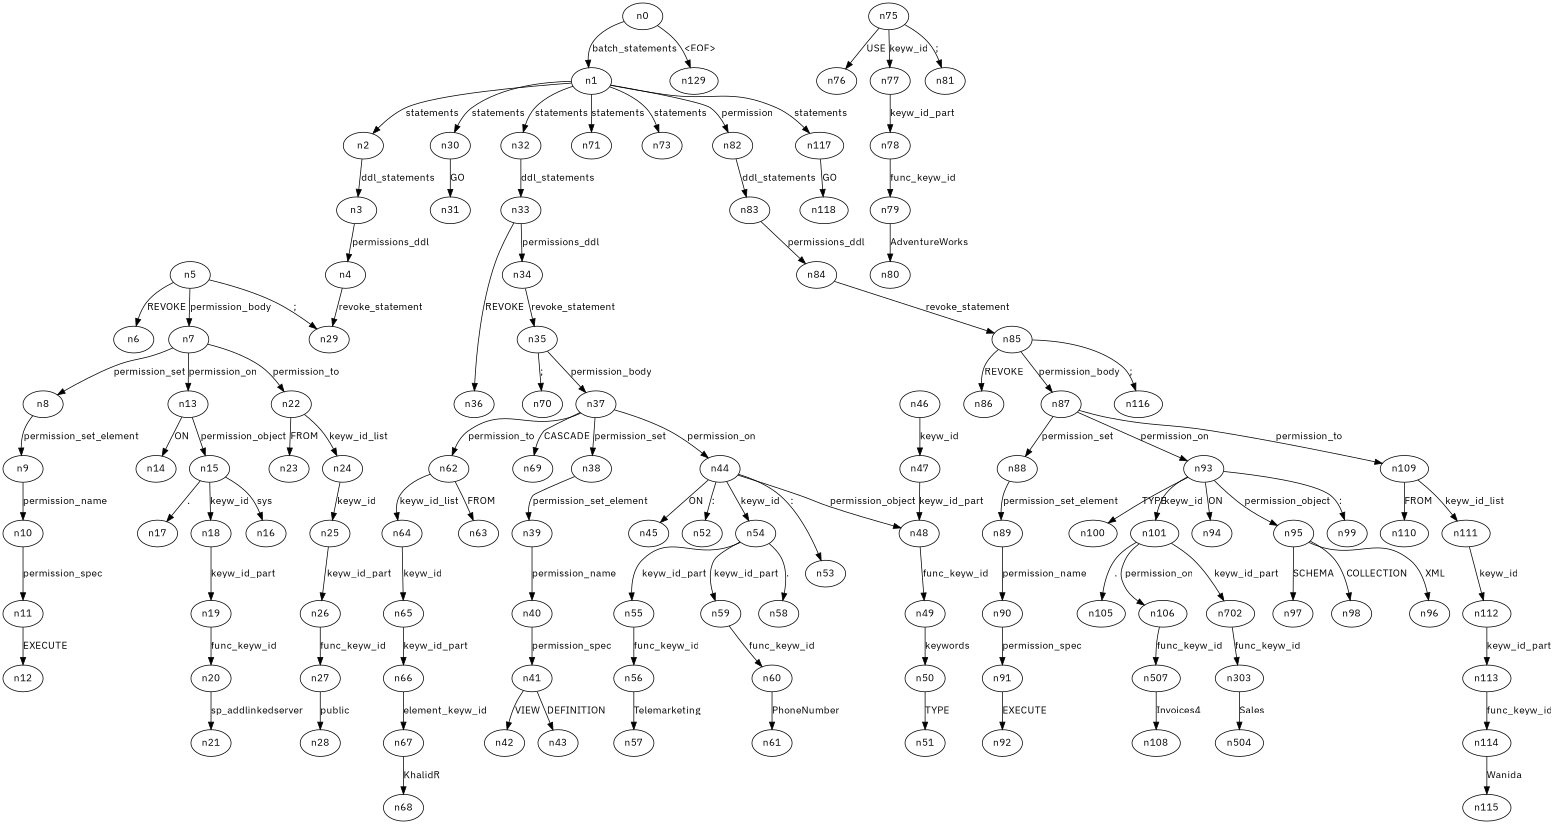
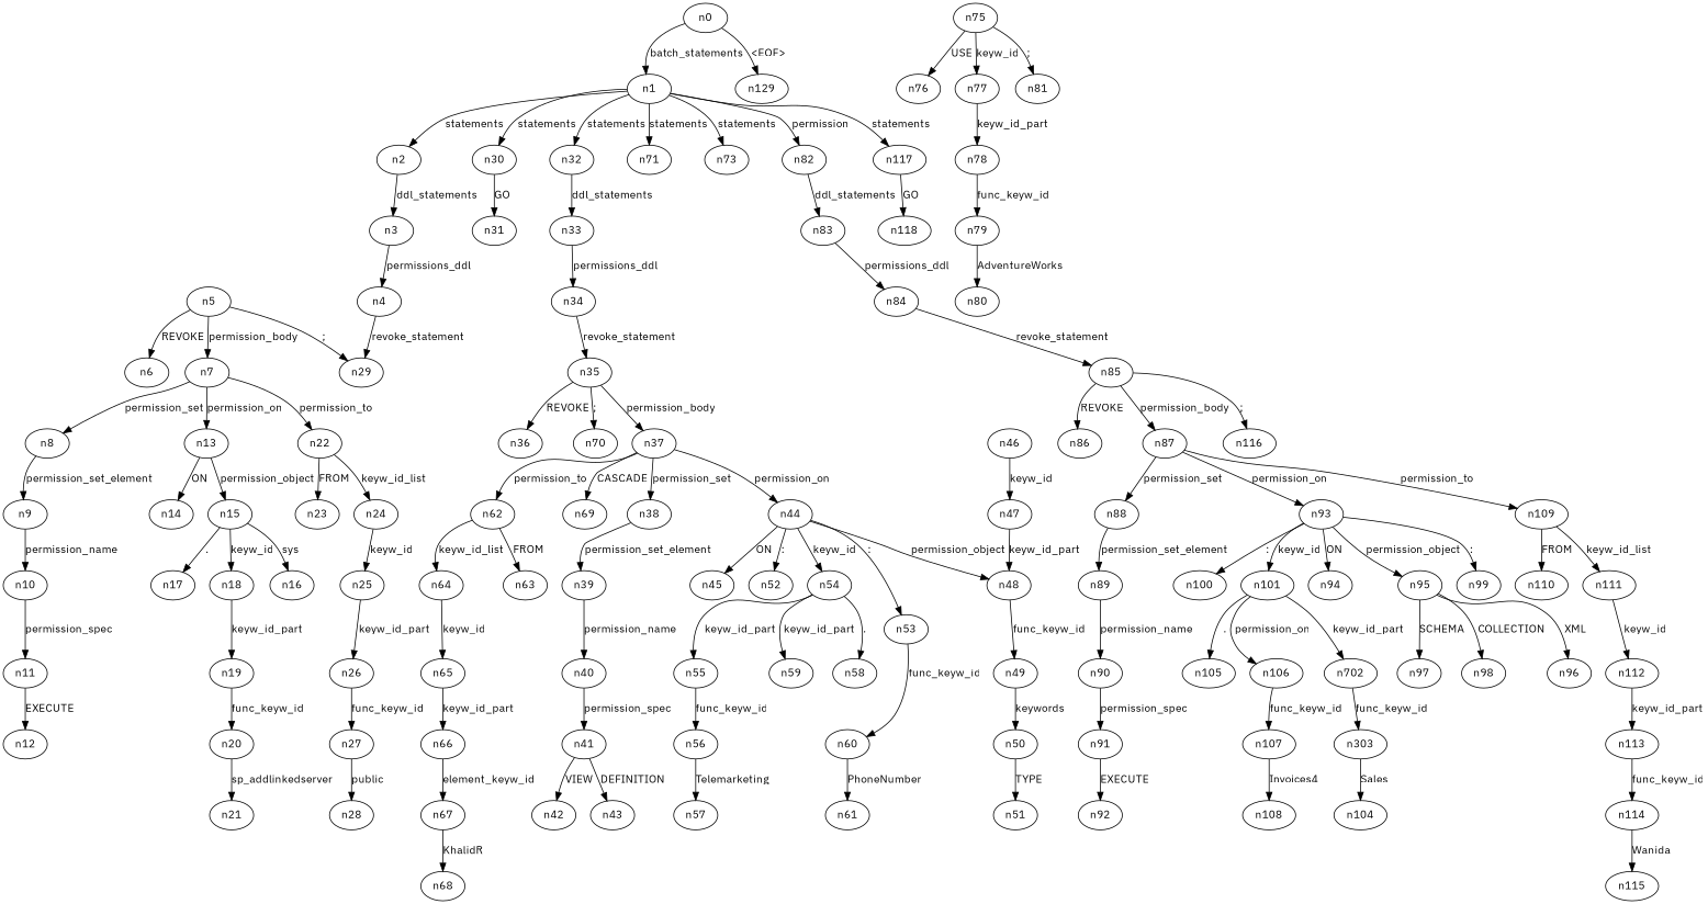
  digraph {
    fontname="IBM Plex Sans"
    node [fontname="IBM Plex Sans"]
    edge [fontname="IBM Plex Sans"]
    n0
    n1
    n119 [label=n129]
    n2
    n30
    n32
    n71
    n73
    n82
    n117
    n3
    n31
    n33
    n83
    n118
    n4
    n29
    n5
    n6
    n7
    n8
    n13
    n22
    n9
    n14
    n15
    n23
    n24
    n10
    n11
    n12
    n16
    n17
    n18
    n19
    n20
    n21
    n25
    n26
    n27
    n28
    n34
    n35
    n36
    n37
    n70
    n38
    n44
    n62
    n69
    n39
    n45
    n52
    n53
    n54
    n48
    n63
    n64
    n40
    n41
    n42
    n43
    n46
    n47
    n55
    n58
    n59
    n49
    n50
    n51
    n56
    n60
    n57
    n61
    n65
    n66
    n67
    n68
    n75
    n76
    n77
    n81
    n78
    n79
    n80
    n84
    n85
    n86
    n87
    n116
    n88
    n93
    n109
    n89
    n94
    n95
    n99
    n100
    n101
    n110
    n111
    n90
    n91
    n92
    n96
    n97
    n98
    n102 [label=n702]
    n105
    n106
    n103 [label=n303]
-   n107 [label=n507]
-   n104 [label=n504]
+   n107
+   n104
    n108
    n112
    n113
    n114
    n115
    n0 -> n1 [label=batch_statements]
    n0 -> n119 [label="<EOF>"]
    n1 -> n2 [label=statements]
    n1 -> n30 [label=statements]
    n1 -> n32 [label=statements]
    n1 -> n71 [label=statements]
    n1 -> n73 [label=statements]
    n1 -> n82 [label=permission]
    n1 -> n117 [label=statements]
    n2 -> n3 [label=ddl_statements]
    n30 -> n31 [label=GO]
    n32 -> n33 [label=ddl_statements]
    n82 -> n83 [label=ddl_statements]
    n117 -> n118 [label=GO]
    n3 -> n4 [label=permissions_ddl]
    n33 -> n34 [label=permissions_ddl]
    n83 -> n84 [label=permissions_ddl]
    n4 -> n29 [label=revoke_statement]
    n5 -> n29 [label=";"]
    n5 -> n6 [label=REVOKE]
    n5 -> n7 [label=permission_body]
    n7 -> n8 [label=permission_set]
    n7 -> n13 [label=permission_on]
    n7 -> n22 [label=permission_to]
    n8 -> n9 [label=permission_set_element]
    n13 -> n14 [label=ON]
    n13 -> n15 [label=permission_object]
    n22 -> n23 [label=FROM]
    n22 -> n24 [label=keyw_id_list]
    n9 -> n10 [label=permission_name]
    n15 -> n16 [label=sys]
    n15 -> n17 [label="."]
    n15 -> n18 [label=keyw_id]
    n24 -> n25 [label=keyw_id]
    n10 -> n11 [label=permission_spec]
    n11 -> n12 [label=EXECUTE]
    n18 -> n19 [label=keyw_id_part]
    n19 -> n20 [label=func_keyw_id]
    n20 -> n21 [label=sp_addlinkedserver]
    n25 -> n26 [label=keyw_id_part]
    n26 -> n27 [label=func_keyw_id]
    n27 -> n28 [label=public]
    n34 -> n35 [label=revoke_statement]
-   n33 -> n36 [label=REVOKE]
+   n35 -> n36 [label=REVOKE]
    n35 -> n37 [label=permission_body]
    n35 -> n70 [label=";"]
    n37 -> n38 [label=permission_set]
    n37 -> n44 [label=permission_on]
    n37 -> n62 [label=permission_to]
    n37 -> n69 [label=CASCADE]
    n38 -> n39 [label=permission_set_element]
    n44 -> n45 [label=ON]
    n44 -> n52 [label=":"]
    n44 -> n53 [label=":"]
    n44 -> n54 [label=keyw_id]
    n44 -> n48 [label=permission_object]
    n62 -> n63 [label=FROM]
    n62 -> n64 [label=keyw_id_list]
    n39 -> n40 [label=permission_name]
    n54 -> n55 [label=keyw_id_part]
    n54 -> n58 [label="."]
    n54 -> n59 [label=keyw_id_part]
    n48 -> n49 [label=func_keyw_id]
    n64 -> n65 [label=keyw_id]
    n40 -> n41 [label=permission_spec]
    n41 -> n42 [label=VIEW]
    n41 -> n43 [label=DEFINITION]
    n46 -> n47 [label=keyw_id]
    n47 -> n48 [label=keyw_id_part]
    n55 -> n56 [label=func_keyw_id]
-   n59 -> n60 [label=func_keyw_id]
+   n53 -> n60 [label=func_keyw_id]
    n49 -> n50 [label=keywords]
    n50 -> n51 [label=TYPE]
    n56 -> n57 [label=Telemarketing]
    n60 -> n61 [label=PhoneNumber]
    n65 -> n66 [label=keyw_id_part]
    n66 -> n67 [label=element_keyw_id]
    n67 -> n68 [label=KhalidR]
    n75 -> n76 [label=USE]
    n75 -> n77 [label=keyw_id]
    n75 -> n81 [label=";"]
    n77 -> n78 [label=keyw_id_part]
    n78 -> n79 [label=func_keyw_id]
    n79 -> n80 [label=AdventureWorks]
    n84 -> n85 [label=revoke_statement]
    n85 -> n86 [label=REVOKE]
    n85 -> n87 [label=permission_body]
    n85 -> n116 [label=";"]
    n87 -> n88 [label=permission_set]
    n87 -> n93 [label=permission_on]
    n87 -> n109 [label=permission_to]
    n88 -> n89 [label=permission_set_element]
    n93 -> n94 [label=ON]
    n93 -> n95 [label=permission_object]
    n93 -> n99 [label=":"]
-   n93 -> n100 [label=TYPE]
+   n93 -> n100 [label=":"]
    n93 -> n101 [label=keyw_id]
    n109 -> n110 [label=FROM]
    n109 -> n111 [label=keyw_id_list]
    n89 -> n90 [label=permission_name]
    n95 -> n96 [label=XML]
    n95 -> n97 [label=SCHEMA]
    n95 -> n98 [label=COLLECTION]
    n101 -> n102 [label=keyw_id_part]
    n101 -> n105 [label="."]
    n101 -> n106 [label=permission_on]
    n111 -> n112 [label=keyw_id]
    n90 -> n91 [label=permission_spec]
    n91 -> n92 [label=EXECUTE]
    n102 -> n103 [label=func_keyw_id]
    n106 -> n107 [label=func_keyw_id]
    n103 -> n104 [label=Sales]
    n107 -> n108 [label=Invoices4]
    n112 -> n113 [label=keyw_id_part]
    n113 -> n114 [label=func_keyw_id]
    n114 -> n115 [label=Wanida]
  }
